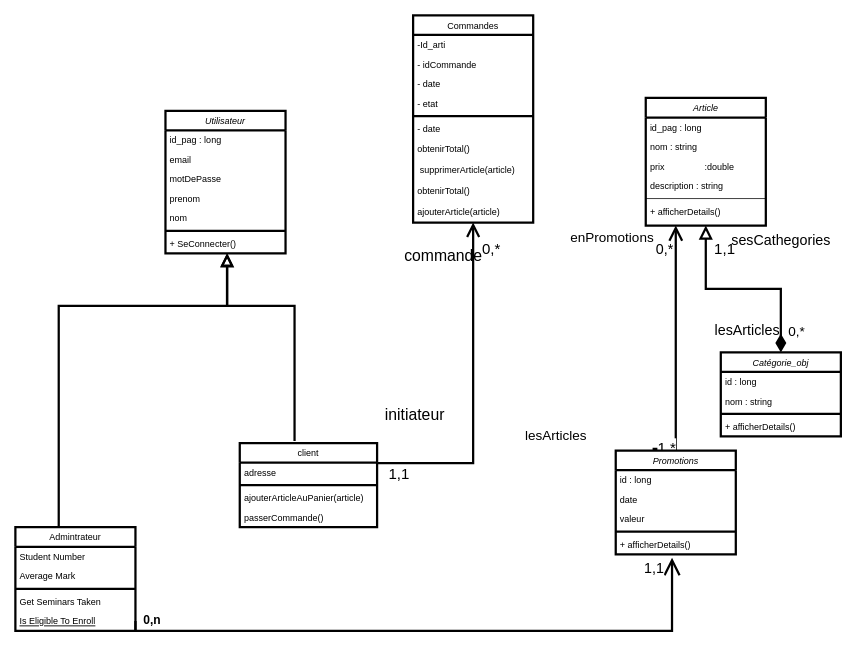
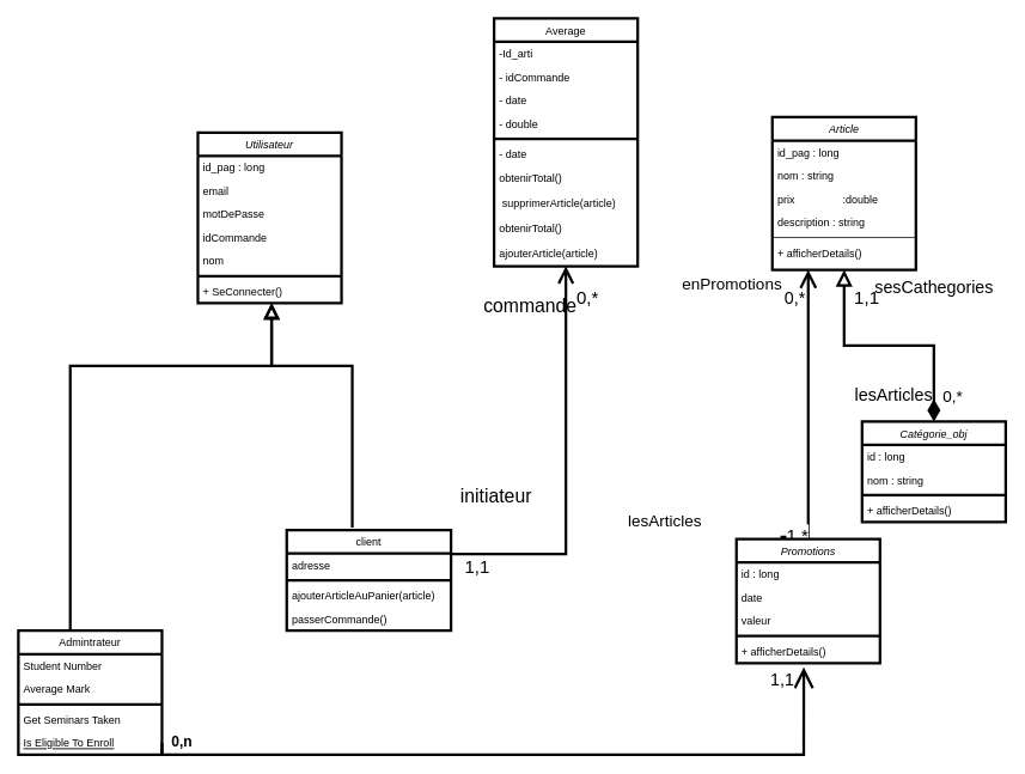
  <mxCell id="0" />
  <mxCell id="1" parent="0" />
  <mxCell id="2" style="edgeStyle=orthogonalEdgeStyle;rounded=0;orthogonalLoop=1;jettySize=auto;html=1;exitX=0.25;exitY=1;exitDx=0;exitDy=0;entryX=0.307;entryY=-0.018;entryDx=0;entryDy=0;entryPerimeter=0;startArrow=open;startFill=0;endArrow=none;endFill=0;strokeWidth=3;endSize=14;sourcePerimeterSpacing=14;targetPerimeterSpacing=13;startSize=14;" parent="1" source="5" target="56" edge="1"><mxGeometry relative="1" as="geometry"><Array as="points"><mxPoint x="900" y="598" /></Array></mxGeometry></mxCell>
  <mxCell id="3" value="&lt;font style=&quot;font-size: 19px;&quot;&gt;0,*&lt;/font&gt;" style="edgeLabel;html=1;align=center;verticalAlign=middle;resizable=0;points=[];labelBackgroundColor=none;" parent="2" vertex="1" connectable="0"><mxGeometry x="-0.856" y="1" relative="1" as="geometry"><mxPoint x="-17" y="8" as="offset" /></mxGeometry></mxCell>
  <mxCell id="4" value="&lt;span style=&quot;font-size: 20px;&quot;&gt;1,*&lt;/span&gt;" style="edgeLabel;html=1;align=center;verticalAlign=middle;resizable=0;points=[];" parent="2" vertex="1" connectable="0"><mxGeometry x="0.97" y="2" relative="1" as="geometry"><mxPoint x="13" y="-5" as="offset" /></mxGeometry></mxCell>
  <mxCell id="5" value="Article" style="swimlane;fontStyle=2;align=center;verticalAlign=top;childLayout=stackLayout;horizontal=1;startSize=26;horizontalStack=0;resizeParent=1;resizeLast=0;collapsible=1;marginBottom=0;rounded=0;shadow=0;strokeWidth=3;" parent="1" vertex="1"><mxGeometry x="860" y="130" width="160" height="170" as="geometry"><mxRectangle x="220" y="120" width="160" height="26" as="alternateBounds" /></mxGeometry></mxCell>
  <mxCell id="6" value="id_pag : long" style="text;align=left;verticalAlign=top;spacingLeft=4;spacingRight=4;overflow=hidden;rotatable=0;points=[[0,0.5],[1,0.5]];portConstraint=eastwest;" parent="5" vertex="1"><mxGeometry y="26" width="160" height="26" as="geometry" /></mxCell>
  <mxCell id="7" value="nom : string" style="text;align=left;verticalAlign=top;spacingLeft=4;spacingRight=4;overflow=hidden;rotatable=0;points=[[0,0.5],[1,0.5]];portConstraint=eastwest;" parent="5" vertex="1"><mxGeometry y="52" width="160" height="26" as="geometry" /></mxCell>
  <mxCell id="8" value="prix                :double" style="text;align=left;verticalAlign=top;spacingLeft=4;spacingRight=4;overflow=hidden;rotatable=0;points=[[0,0.5],[1,0.5]];portConstraint=eastwest;rounded=0;shadow=0;html=0;" parent="5" vertex="1"><mxGeometry y="78" width="160" height="26" as="geometry" /></mxCell>
  <mxCell id="9" value="description : string" style="text;align=left;verticalAlign=top;spacingLeft=4;spacingRight=4;overflow=hidden;rotatable=0;points=[[0,0.5],[1,0.5]];portConstraint=eastwest;rounded=0;shadow=0;html=0;" parent="5" vertex="1"><mxGeometry y="104" width="160" height="26" as="geometry" /></mxCell>
  <mxCell id="10" value="" style="line;html=1;strokeWidth=1;align=left;verticalAlign=middle;spacingTop=-1;spacingLeft=3;spacingRight=3;rotatable=0;labelPosition=right;points=[];portConstraint=eastwest;" parent="5" vertex="1"><mxGeometry y="130" width="160" height="8" as="geometry" /></mxCell>
  <mxCell id="11" value="+ afficherDetails()" style="text;align=left;verticalAlign=top;spacingLeft=4;spacingRight=4;overflow=hidden;rotatable=0;points=[[0,0.5],[1,0.5]];portConstraint=eastwest;strokeWidth=3;" parent="5" vertex="1"><mxGeometry y="138" width="160" height="26" as="geometry" /></mxCell>
  <mxCell id="12" value="Admintrateur" style="swimlane;fontStyle=0;align=center;verticalAlign=top;childLayout=stackLayout;horizontal=1;startSize=26;horizontalStack=0;resizeParent=1;resizeLast=0;collapsible=1;marginBottom=0;rounded=0;shadow=0;strokeWidth=3;" parent="1" vertex="1"><mxGeometry x="20" y="702" width="160" height="138" as="geometry"><mxRectangle x="130" y="380" width="160" height="26" as="alternateBounds" /></mxGeometry></mxCell>
  <mxCell id="13" value="Student Number" style="text;align=left;verticalAlign=top;spacingLeft=4;spacingRight=4;overflow=hidden;rotatable=0;points=[[0,0.5],[1,0.5]];portConstraint=eastwest;" parent="12" vertex="1"><mxGeometry y="26" width="160" height="26" as="geometry" /></mxCell>
  <mxCell id="14" value="Average Mark" style="text;align=left;verticalAlign=top;spacingLeft=4;spacingRight=4;overflow=hidden;rotatable=0;points=[[0,0.5],[1,0.5]];portConstraint=eastwest;rounded=0;shadow=0;html=0;" parent="12" vertex="1"><mxGeometry y="52" width="160" height="26" as="geometry" /></mxCell>
  <mxCell id="15" value="" style="line;html=1;strokeWidth=3;align=left;verticalAlign=middle;spacingTop=-1;spacingLeft=3;spacingRight=3;rotatable=0;labelPosition=right;points=[];portConstraint=eastwest;" parent="12" vertex="1"><mxGeometry y="78" width="160" height="8" as="geometry" /></mxCell>
  <mxCell id="16" value="Get Seminars Taken" style="text;align=left;verticalAlign=top;spacingLeft=4;spacingRight=4;overflow=hidden;rotatable=0;points=[[0,0.5],[1,0.5]];portConstraint=eastwest;" parent="12" vertex="1"><mxGeometry y="86" width="160" height="26" as="geometry" /></mxCell>
  <mxCell id="17" value="Is Eligible To Enroll" style="text;align=left;verticalAlign=top;spacingLeft=4;spacingRight=4;overflow=hidden;rotatable=0;points=[[0,0.5],[1,0.5]];portConstraint=eastwest;fontStyle=4" parent="12" vertex="1"><mxGeometry y="112" width="160" height="26" as="geometry" /></mxCell>
  <mxCell id="18" value="" style="endArrow=block;endSize=11;endFill=0;shadow=0;strokeWidth=3;rounded=0;edgeStyle=elbowEdgeStyle;elbow=vertical;exitX=0.361;exitY=-0.001;exitDx=0;exitDy=0;exitPerimeter=0;" parent="1" source="12" edge="1"><mxGeometry width="160" relative="1" as="geometry"><mxPoint x="100" y="593.274" as="sourcePoint" /><mxPoint x="302.24" y="337" as="targetPoint" /><Array as="points"><mxPoint x="242.24" y="407" /></Array></mxGeometry></mxCell>
  <mxCell id="19" value="client" style="swimlane;fontStyle=0;align=center;verticalAlign=top;childLayout=stackLayout;horizontal=1;startSize=26;horizontalStack=0;resizeParent=1;resizeLast=0;collapsible=1;marginBottom=0;rounded=0;shadow=0;strokeWidth=3;" parent="1" vertex="1"><mxGeometry x="319" y="590" width="183" height="112" as="geometry"><mxRectangle x="340" y="380" width="170" height="26" as="alternateBounds" /></mxGeometry></mxCell>
  <mxCell id="20" value="adresse" style="text;align=left;verticalAlign=top;spacingLeft=4;spacingRight=4;overflow=hidden;rotatable=0;points=[[0,0.5],[1,0.5]];portConstraint=eastwest;" parent="19" vertex="1"><mxGeometry y="26" width="183" height="26" as="geometry" /></mxCell>
  <mxCell id="21" value="" style="line;html=1;strokeWidth=3;align=left;verticalAlign=middle;spacingTop=-1;spacingLeft=3;spacingRight=3;rotatable=0;labelPosition=right;points=[];portConstraint=eastwest;" parent="19" vertex="1"><mxGeometry y="52" width="183" height="8" as="geometry" /></mxCell>
  <mxCell id="22" value="ajouterArticleAuPanier(article)" style="text;align=left;verticalAlign=top;spacingLeft=4;spacingRight=4;overflow=hidden;rotatable=0;points=[[0,0.5],[1,0.5]];portConstraint=eastwest;" parent="19" vertex="1"><mxGeometry y="60" width="183" height="26" as="geometry" /></mxCell>
  <mxCell id="23" value="passerCommande()" style="text;align=left;verticalAlign=top;spacingLeft=4;spacingRight=4;overflow=hidden;rotatable=0;points=[[0,0.5],[1,0.5]];portConstraint=eastwest;" parent="19" vertex="1"><mxGeometry y="86" width="183" height="26" as="geometry" /></mxCell>
  <mxCell id="24" value="" style="endArrow=block;endSize=10;endFill=0;shadow=0;strokeWidth=3;rounded=0;edgeStyle=elbowEdgeStyle;elbow=vertical;" parent="1" edge="1"><mxGeometry width="160" relative="1" as="geometry"><mxPoint x="392" y="587" as="sourcePoint" /><mxPoint x="302" y="337" as="targetPoint" /><Array as="points"><mxPoint x="392" y="407" /></Array></mxGeometry></mxCell>
- <mxCell id="25" value="Commandes" style="swimlane;fontStyle=0;align=center;verticalAlign=top;childLayout=stackLayout;horizontal=1;startSize=26;horizontalStack=0;resizeParent=1;resizeLast=0;collapsible=1;marginBottom=0;rounded=0;shadow=0;strokeWidth=3;" parent="1" vertex="1"><mxGeometry x="550" y="20" width="160" height="276" as="geometry"><mxRectangle x="550" y="140" width="160" height="26" as="alternateBounds" /></mxGeometry></mxCell>
+ <mxCell id="25" value="Average" style="swimlane;fontStyle=0;align=center;verticalAlign=top;childLayout=stackLayout;horizontal=1;startSize=26;horizontalStack=0;resizeParent=1;resizeLast=0;collapsible=1;marginBottom=0;rounded=0;shadow=0;strokeWidth=3;" parent="1" vertex="1"><mxGeometry x="550" y="20" width="160" height="276" as="geometry"><mxRectangle x="550" y="140" width="160" height="26" as="alternateBounds" /></mxGeometry></mxCell>
  <mxCell id="26" value="-Id_arti" style="text;align=left;verticalAlign=top;spacingLeft=4;spacingRight=4;overflow=hidden;rotatable=0;points=[[0,0.5],[1,0.5]];portConstraint=eastwest;" parent="25" vertex="1"><mxGeometry y="26" width="160" height="26" as="geometry" /></mxCell>
  <mxCell id="27" value="- idCommande" style="text;align=left;verticalAlign=top;spacingLeft=4;spacingRight=4;overflow=hidden;rotatable=0;points=[[0,0.5],[1,0.5]];portConstraint=eastwest;rounded=0;shadow=0;html=0;" parent="25" vertex="1"><mxGeometry y="52" width="160" height="26" as="geometry" /></mxCell>
  <mxCell id="28" value="- date" style="text;align=left;verticalAlign=top;spacingLeft=4;spacingRight=4;overflow=hidden;rotatable=0;points=[[0,0.5],[1,0.5]];portConstraint=eastwest;rounded=0;shadow=0;html=0;" parent="25" vertex="1"><mxGeometry y="78" width="160" height="26" as="geometry" /></mxCell>
- <mxCell id="29" value="- etat" style="text;align=left;verticalAlign=top;spacingLeft=4;spacingRight=4;overflow=hidden;rotatable=0;points=[[0,0.5],[1,0.5]];portConstraint=eastwest;rounded=0;shadow=0;html=0;" parent="25" vertex="1"><mxGeometry y="104" width="160" height="26" as="geometry" /></mxCell>
+ <mxCell id="29" value="- double" style="text;align=left;verticalAlign=top;spacingLeft=4;spacingRight=4;overflow=hidden;rotatable=0;points=[[0,0.5],[1,0.5]];portConstraint=eastwest;rounded=0;shadow=0;html=0;" parent="25" vertex="1"><mxGeometry y="104" width="160" height="26" as="geometry" /></mxCell>
  <mxCell id="30" value="" style="line;html=1;strokeWidth=3;align=left;verticalAlign=middle;spacingTop=-1;spacingLeft=3;spacingRight=3;rotatable=0;labelPosition=right;points=[];portConstraint=eastwest;" parent="25" vertex="1"><mxGeometry y="130" width="160" height="8" as="geometry" /></mxCell>
  <mxCell id="31" value="- date" style="text;align=left;verticalAlign=top;spacingLeft=4;spacingRight=4;overflow=hidden;rotatable=0;points=[[0,0.5],[1,0.5]];portConstraint=eastwest;rounded=0;shadow=0;html=0;" parent="25" vertex="1"><mxGeometry y="138" width="160" height="26" as="geometry" /></mxCell>
  <mxCell id="32" value="obtenirTotal()&#10; " style="text;align=left;verticalAlign=top;spacingLeft=4;spacingRight=4;overflow=hidden;rotatable=0;points=[[0,0.5],[1,0.5]];portConstraint=eastwest;" parent="25" vertex="1"><mxGeometry y="164" width="160" height="28" as="geometry" /></mxCell>
  <mxCell id="33" value=" supprimerArticle(article)&#10;    " style="text;align=left;verticalAlign=top;spacingLeft=4;spacingRight=4;overflow=hidden;rotatable=0;points=[[0,0.5],[1,0.5]];portConstraint=eastwest;" parent="25" vertex="1"><mxGeometry y="192" width="160" height="28" as="geometry" /></mxCell>
  <mxCell id="34" value="obtenirTotal()" style="text;align=left;verticalAlign=top;spacingLeft=4;spacingRight=4;overflow=hidden;rotatable=0;points=[[0,0.5],[1,0.5]];portConstraint=eastwest;" parent="25" vertex="1"><mxGeometry y="220" width="160" height="28" as="geometry" /></mxCell>
  <mxCell id="35" value="ajouterArticle(article)" style="text;align=left;verticalAlign=top;spacingLeft=4;spacingRight=4;overflow=hidden;rotatable=0;points=[[0,0.5],[1,0.5]];portConstraint=eastwest;" parent="25" vertex="1"><mxGeometry y="248" width="160" height="28" as="geometry" /></mxCell>
  <mxCell id="36" value="Utilisateur" style="swimlane;fontStyle=2;align=center;verticalAlign=top;childLayout=stackLayout;horizontal=1;startSize=26;horizontalStack=0;resizeParent=1;resizeLast=0;collapsible=1;marginBottom=0;rounded=0;shadow=0;strokeWidth=3;" parent="1" vertex="1"><mxGeometry x="220" y="147" width="160" height="190" as="geometry"><mxRectangle x="220" y="120" width="160" height="26" as="alternateBounds" /></mxGeometry></mxCell>
  <mxCell id="37" value="id_pag : long" style="text;align=left;verticalAlign=top;spacingLeft=4;spacingRight=4;overflow=hidden;rotatable=0;points=[[0,0.5],[1,0.5]];portConstraint=eastwest;" parent="36" vertex="1"><mxGeometry y="26" width="160" height="26" as="geometry" /></mxCell>
  <mxCell id="38" value="email" style="text;align=left;verticalAlign=top;spacingLeft=4;spacingRight=4;overflow=hidden;rotatable=0;points=[[0,0.5],[1,0.5]];portConstraint=eastwest;" parent="36" vertex="1"><mxGeometry y="52" width="160" height="26" as="geometry" /></mxCell>
  <mxCell id="39" value="motDePasse" style="text;align=left;verticalAlign=top;spacingLeft=4;spacingRight=4;overflow=hidden;rotatable=0;points=[[0,0.5],[1,0.5]];portConstraint=eastwest;rounded=0;shadow=0;html=0;" parent="36" vertex="1"><mxGeometry y="78" width="160" height="26" as="geometry" /></mxCell>
- <mxCell id="40" value="prenom" style="text;align=left;verticalAlign=top;spacingLeft=4;spacingRight=4;overflow=hidden;rotatable=0;points=[[0,0.5],[1,0.5]];portConstraint=eastwest;rounded=0;shadow=0;html=0;" parent="36" vertex="1"><mxGeometry y="104" width="160" height="26" as="geometry" /></mxCell>
+ <mxCell id="40" value="idCommande" style="text;align=left;verticalAlign=top;spacingLeft=4;spacingRight=4;overflow=hidden;rotatable=0;points=[[0,0.5],[1,0.5]];portConstraint=eastwest;rounded=0;shadow=0;html=0;" parent="36" vertex="1"><mxGeometry y="104" width="160" height="26" as="geometry" /></mxCell>
  <mxCell id="41" value="nom" style="text;align=left;verticalAlign=top;spacingLeft=4;spacingRight=4;overflow=hidden;rotatable=0;points=[[0,0.5],[1,0.5]];portConstraint=eastwest;rounded=0;shadow=0;html=0;" parent="36" vertex="1"><mxGeometry y="130" width="160" height="26" as="geometry" /></mxCell>
  <mxCell id="42" value="" style="line;html=1;strokeWidth=3;align=left;verticalAlign=middle;spacingTop=-1;spacingLeft=3;spacingRight=3;rotatable=0;labelPosition=right;points=[];portConstraint=eastwest;" parent="36" vertex="1"><mxGeometry y="156" width="160" height="8" as="geometry" /></mxCell>
  <mxCell id="43" value="+ SeConnecter()" style="text;align=left;verticalAlign=top;spacingLeft=4;spacingRight=4;overflow=hidden;rotatable=0;points=[[0,0.5],[1,0.5]];portConstraint=eastwest;" parent="36" vertex="1"><mxGeometry y="164" width="160" height="26" as="geometry" /></mxCell>
  <mxCell id="44" style="edgeStyle=orthogonalEdgeStyle;rounded=0;orthogonalLoop=1;jettySize=auto;html=1;exitX=1.002;exitY=0.027;exitDx=0;exitDy=0;exitPerimeter=0;strokeWidth=3;endSize=13;endArrow=open;endFill=0;" parent="1" source="20" target="25" edge="1"><mxGeometry relative="1" as="geometry"><Array as="points"><mxPoint x="630" y="617" /></Array></mxGeometry></mxCell>
  <mxCell id="45" value="&lt;font style=&quot;font-size: 20px;&quot;&gt;1,1&lt;/font&gt;" style="edgeLabel;html=1;align=center;verticalAlign=middle;resizable=0;points=[];labelBackgroundColor=none;" parent="44" vertex="1" connectable="0"><mxGeometry x="-0.886" y="-1" relative="1" as="geometry"><mxPoint x="2" y="12" as="offset" /></mxGeometry></mxCell>
  <mxCell id="46" value="&lt;font style=&quot;font-size: 20px;&quot;&gt;0,*&lt;br&gt;&lt;/font&gt;" style="edgeLabel;html=1;align=center;verticalAlign=middle;resizable=0;points=[];" parent="44" vertex="1" connectable="0"><mxGeometry x="-0.886" y="-1" relative="1" as="geometry"><mxPoint x="125" y="-288" as="offset" /></mxGeometry></mxCell>
  <mxCell id="47" style="edgeStyle=orthogonalEdgeStyle;rounded=0;orthogonalLoop=1;jettySize=auto;html=1;exitX=0.5;exitY=0;exitDx=0;exitDy=0;entryX=0.5;entryY=1;entryDx=0;entryDy=0;startArrow=diamondThin;startFill=1;targetPerimeterSpacing=8;sourcePerimeterSpacing=4;endSize=11;startSize=16;endArrow=block;endFill=0;strokeWidth=3;" parent="1" source="49" target="5" edge="1"><mxGeometry relative="1" as="geometry" /></mxCell>
  <mxCell id="48" value="&lt;font style=&quot;font-size: 18px;&quot;&gt;0,*&lt;/font&gt;" style="edgeLabel;html=1;align=center;verticalAlign=middle;resizable=0;points=[];" parent="47" vertex="1" connectable="0"><mxGeometry x="-0.838" relative="1" as="geometry"><mxPoint x="20" y="-7" as="offset" /></mxGeometry></mxCell>
  <mxCell id="49" value="Catégorie_obj&#10;" style="swimlane;fontStyle=2;align=center;verticalAlign=top;childLayout=stackLayout;horizontal=1;startSize=26;horizontalStack=0;resizeParent=1;resizeLast=0;collapsible=1;marginBottom=0;rounded=0;shadow=0;strokeWidth=3;" parent="1" vertex="1"><mxGeometry x="960" y="469" width="160" height="112" as="geometry"><mxRectangle x="220" y="120" width="160" height="26" as="alternateBounds" /></mxGeometry></mxCell>
  <mxCell id="50" value="id : long" style="text;align=left;verticalAlign=top;spacingLeft=4;spacingRight=4;overflow=hidden;rotatable=0;points=[[0,0.5],[1,0.5]];portConstraint=eastwest;strokeWidth=3;" parent="49" vertex="1"><mxGeometry y="26" width="160" height="26" as="geometry" /></mxCell>
  <mxCell id="51" value="nom : string" style="text;align=left;verticalAlign=top;spacingLeft=4;spacingRight=4;overflow=hidden;rotatable=0;points=[[0,0.5],[1,0.5]];portConstraint=eastwest;" parent="49" vertex="1"><mxGeometry y="52" width="160" height="26" as="geometry" /></mxCell>
  <mxCell id="52" value="" style="line;html=1;strokeWidth=3;align=left;verticalAlign=middle;spacingTop=-1;spacingLeft=3;spacingRight=3;rotatable=0;labelPosition=right;points=[];portConstraint=eastwest;" parent="49" vertex="1"><mxGeometry y="78" width="160" height="8" as="geometry" /></mxCell>
  <mxCell id="53" value="+ afficherDetails()" style="text;align=left;verticalAlign=top;spacingLeft=4;spacingRight=4;overflow=hidden;rotatable=0;points=[[0,0.5],[1,0.5]];portConstraint=eastwest;strokeWidth=3;" parent="49" vertex="1"><mxGeometry y="86" width="160" height="26" as="geometry" /></mxCell>
  <mxCell id="54" value="sesCathegories" style="text;html=1;align=center;verticalAlign=middle;resizable=0;points=[];autosize=1;strokeColor=none;fillColor=none;fontSize=19;" parent="1" vertex="1"><mxGeometry x="960" y="300" width="160" height="40" as="geometry" /></mxCell>
  <mxCell id="55" value="&lt;font style=&quot;font-size: 20px;&quot;&gt;1,1&lt;/font&gt;" style="text;html=1;align=center;verticalAlign=middle;resizable=0;points=[];autosize=1;strokeColor=none;fillColor=none;" parent="1" vertex="1"><mxGeometry x="940" y="310" width="50" height="40" as="geometry" /></mxCell>
  <mxCell id="56" value="Promotions" style="swimlane;fontStyle=2;align=center;verticalAlign=top;childLayout=stackLayout;horizontal=1;startSize=26;horizontalStack=0;resizeParent=1;resizeLast=0;collapsible=1;marginBottom=0;rounded=0;shadow=0;strokeWidth=3;" parent="1" vertex="1"><mxGeometry x="820" y="600" width="160" height="138" as="geometry"><mxRectangle x="220" y="120" width="160" height="26" as="alternateBounds" /></mxGeometry></mxCell>
  <mxCell id="57" value="id : long" style="text;align=left;verticalAlign=top;spacingLeft=4;spacingRight=4;overflow=hidden;rotatable=0;points=[[0,0.5],[1,0.5]];portConstraint=eastwest;" parent="56" vertex="1"><mxGeometry y="26" width="160" height="26" as="geometry" /></mxCell>
  <mxCell id="58" value="date" style="text;align=left;verticalAlign=top;spacingLeft=4;spacingRight=4;overflow=hidden;rotatable=0;points=[[0,0.5],[1,0.5]];portConstraint=eastwest;" parent="56" vertex="1"><mxGeometry y="52" width="160" height="26" as="geometry" /></mxCell>
  <mxCell id="59" value="valeur" style="text;align=left;verticalAlign=top;spacingLeft=4;spacingRight=4;overflow=hidden;rotatable=0;points=[[0,0.5],[1,0.5]];portConstraint=eastwest;" parent="56" vertex="1"><mxGeometry y="78" width="160" height="26" as="geometry" /></mxCell>
  <mxCell id="60" value="" style="line;html=1;strokeWidth=3;align=left;verticalAlign=middle;spacingTop=-1;spacingLeft=3;spacingRight=3;rotatable=0;labelPosition=right;points=[];portConstraint=eastwest;" parent="56" vertex="1"><mxGeometry y="104" width="160" height="8" as="geometry" /></mxCell>
  <mxCell id="61" value="+ afficherDetails()" style="text;align=left;verticalAlign=top;spacingLeft=4;spacingRight=4;overflow=hidden;rotatable=0;points=[[0,0.5],[1,0.5]];portConstraint=eastwest;" parent="56" vertex="1"><mxGeometry y="112" width="160" height="26" as="geometry" /></mxCell>
  <mxCell id="62" value="enPromotions" style="text;html=1;align=center;verticalAlign=middle;resizable=0;points=[];autosize=1;strokeColor=none;fillColor=none;fontSize=18;" parent="1" vertex="1"><mxGeometry x="750" y="296" width="130" height="40" as="geometry" /></mxCell>
  <mxCell id="63" style="edgeStyle=orthogonalEdgeStyle;rounded=0;orthogonalLoop=1;jettySize=auto;html=1;exitX=1;exitY=0.5;exitDx=0;exitDy=0;entryX=0.469;entryY=1.173;entryDx=0;entryDy=0;entryPerimeter=0;strokeWidth=3;endArrow=open;endFill=0;endSize=17;" parent="1" source="17" target="61" edge="1"><mxGeometry relative="1" as="geometry"><Array as="points"><mxPoint x="180" y="840" /><mxPoint x="895" y="840" /></Array></mxGeometry></mxCell>
  <mxCell id="64" value="&lt;span style=&quot;font-size: 19px;&quot;&gt;1,1&lt;/span&gt;" style="edgeLabel;html=1;align=center;verticalAlign=middle;resizable=0;points=[];" parent="63" vertex="1" connectable="0"><mxGeometry x="0.948" y="-1" relative="1" as="geometry"><mxPoint x="-26" y="-8" as="offset" /></mxGeometry></mxCell>
  <mxCell id="65" value="&lt;font style=&quot;font-size: 16px;&quot;&gt;&lt;b&gt;0,n&lt;/b&gt;&lt;/font&gt;" style="text;html=1;align=center;verticalAlign=middle;resizable=0;points=[];autosize=1;strokeColor=none;fillColor=none;" parent="1" vertex="1"><mxGeometry x="177" y="810" width="50" height="30" as="geometry" /></mxCell>
  <mxCell id="66" value="&lt;font style=&quot;font-size: 21px;&quot;&gt;initiateur&lt;/font&gt;" style="text;html=1;align=center;verticalAlign=middle;resizable=0;points=[];autosize=1;strokeColor=none;fillColor=none;" vertex="1" parent="1"><mxGeometry x="502" y="531" width="100" height="40" as="geometry" /></mxCell>
  <mxCell id="67" value="&lt;font style=&quot;font-size: 21px;&quot;&gt;commande&lt;/font&gt;" style="text;html=1;align=center;verticalAlign=middle;resizable=0;points=[];autosize=1;strokeColor=none;fillColor=none;" vertex="1" parent="1"><mxGeometry x="525" y="320" width="130" height="40" as="geometry" /></mxCell>
  <mxCell id="68" value="lesArticles" style="text;html=1;align=center;verticalAlign=middle;resizable=0;points=[];autosize=1;strokeColor=none;fillColor=none;fontSize=19;" vertex="1" parent="1"><mxGeometry x="940" y="420" width="110" height="40" as="geometry" /></mxCell>
  <mxCell id="69" value="lesArticles" style="text;html=1;align=center;verticalAlign=middle;resizable=0;points=[];autosize=1;strokeColor=none;fillColor=none;fontSize=18;" vertex="1" parent="1"><mxGeometry x="685" y="560" width="110" height="40" as="geometry" /></mxCell>
